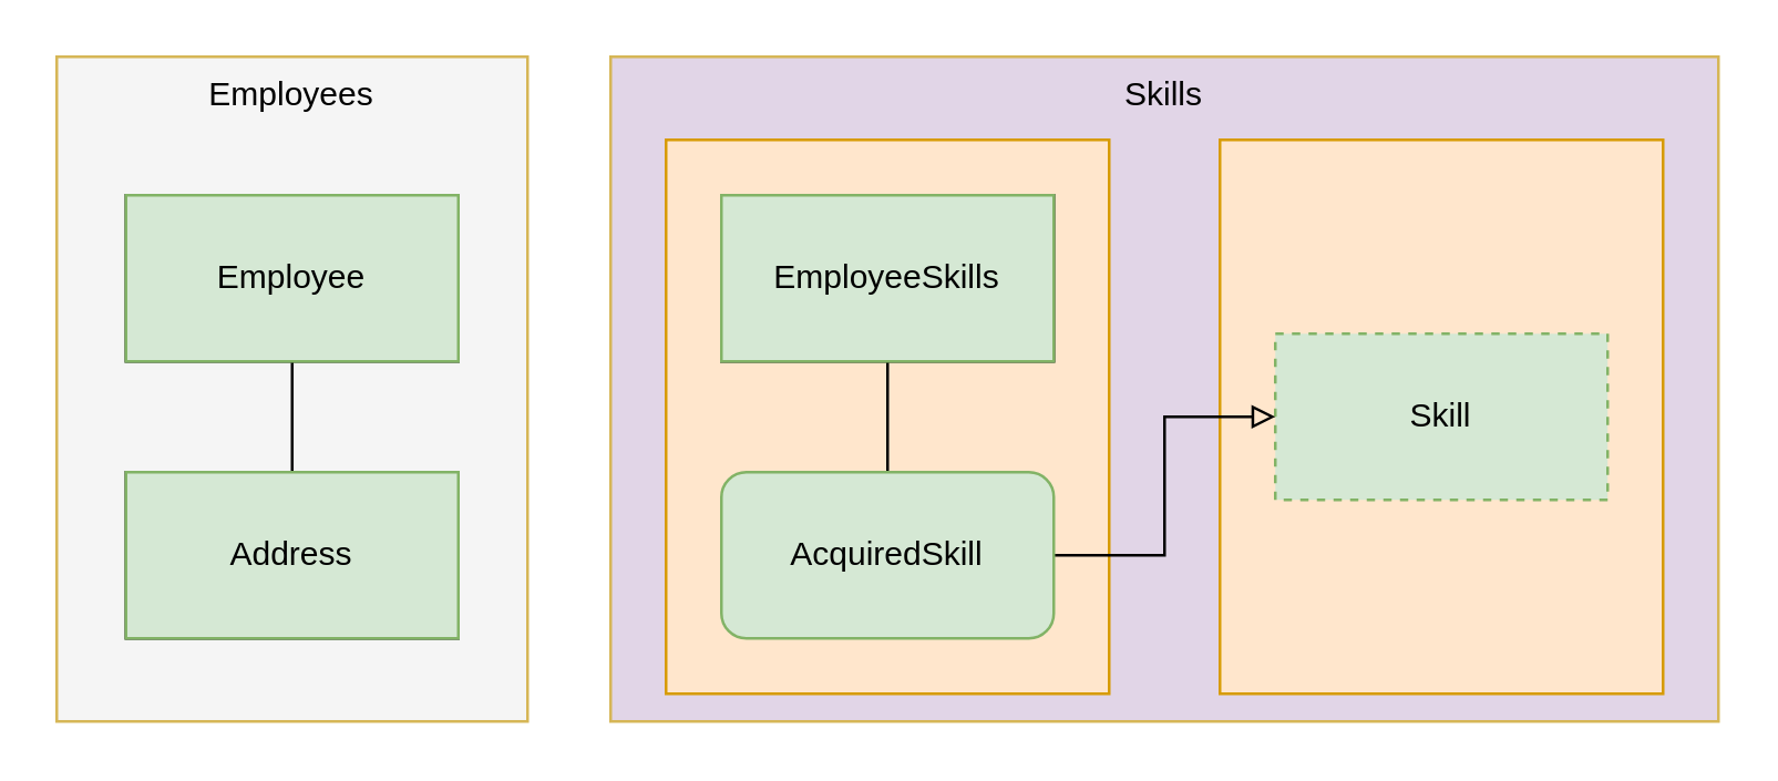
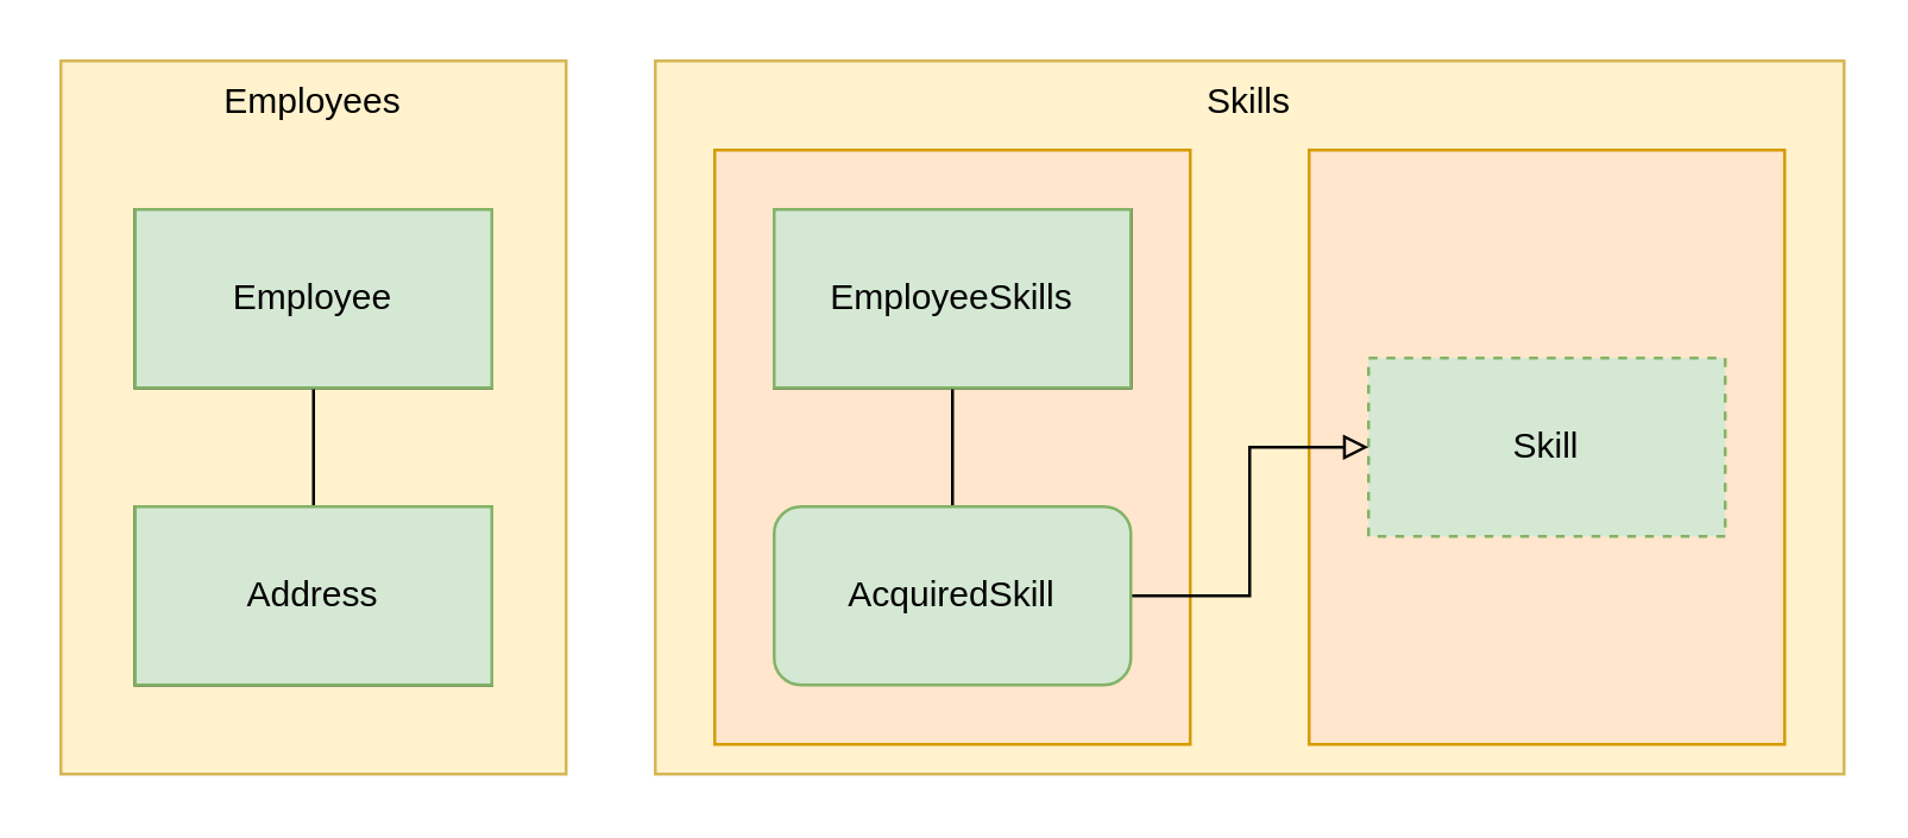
  <mxCell id="0" />
  <mxCell id="1" parent="0" />
- <mxCell id="2" value="Skills" style="rounded=0;whiteSpace=wrap;html=1;verticalAlign=top;fillColor=#e1d5e7;strokeColor=#d6b656;" vertex="1" parent="1"><mxGeometry x="220" y="20" width="400" height="240" as="geometry" /></mxCell>
+ <mxCell id="2" value="Skills" style="rounded=0;whiteSpace=wrap;html=1;verticalAlign=top;fillColor=#fff2cc;strokeColor=#d6b656;" vertex="1" parent="1"><mxGeometry x="220" y="20" width="400" height="240" as="geometry" /></mxCell>
  <mxCell id="3" value="" style="rounded=0;whiteSpace=wrap;html=1;fillColor=#ffe6cc;strokeColor=#d79b00;" vertex="1" parent="1"><mxGeometry x="440" y="50" width="160" height="200" as="geometry" /></mxCell>
  <mxCell id="4" value="" style="rounded=0;whiteSpace=wrap;html=1;fillColor=#ffe6cc;strokeColor=#d79b00;" vertex="1" parent="1"><mxGeometry x="240" y="50" width="160" height="200" as="geometry" /></mxCell>
- <mxCell id="5" value="Employees" style="rounded=0;whiteSpace=wrap;html=1;verticalAlign=top;fillColor=#f5f5f5;strokeColor=#d6b656;" vertex="1" parent="1"><mxGeometry x="20" y="20" width="170" height="240" as="geometry" /></mxCell>
+ <mxCell id="5" value="Employees" style="rounded=0;whiteSpace=wrap;html=1;verticalAlign=top;fillColor=#fff2cc;strokeColor=#d6b656;" vertex="1" parent="1"><mxGeometry x="20" y="20" width="170" height="240" as="geometry" /></mxCell>
  <mxCell id="6" style="edgeStyle=orthogonalEdgeStyle;rounded=0;orthogonalLoop=1;jettySize=auto;html=1;exitX=0.5;exitY=1;exitDx=0;exitDy=0;endArrow=none;endFill=0;" edge="1" parent="1" source="7" target="8"><mxGeometry relative="1" as="geometry" /></mxCell>
  <mxCell id="7" value="Employee" style="rounded=0;whiteSpace=wrap;html=1;" vertex="1" parent="1"><mxGeometry x="45" y="70" width="120" height="60" as="geometry" /></mxCell>
  <mxCell id="8" value="Address" style="rounded=0;whiteSpace=wrap;html=1;" vertex="1" parent="1"><mxGeometry x="45" y="170" width="120" height="60" as="geometry" /></mxCell>
  <mxCell id="9" value="Skill" style="rounded=0;whiteSpace=wrap;html=1;fillColor=#d5e8d4;strokeColor=#82b366;dashed=1;" vertex="1" parent="1"><mxGeometry x="460" y="120" width="120" height="60" as="geometry" /></mxCell>
  <mxCell id="10" style="edgeStyle=orthogonalEdgeStyle;rounded=0;orthogonalLoop=1;jettySize=auto;html=1;exitX=0.5;exitY=1;exitDx=0;exitDy=0;endArrow=none;endFill=0;" edge="1" parent="1" source="11" target="13"><mxGeometry relative="1" as="geometry" /></mxCell>
  <mxCell id="11" value="EmployeeSkills" style="rounded=0;whiteSpace=wrap;html=1;" vertex="1" parent="1"><mxGeometry x="260" y="70" width="120" height="60" as="geometry" /></mxCell>
  <mxCell id="12" style="edgeStyle=orthogonalEdgeStyle;rounded=0;orthogonalLoop=1;jettySize=auto;html=1;exitX=1;exitY=0.5;exitDx=0;exitDy=0;entryX=0;entryY=0.5;entryDx=0;entryDy=0;endArrow=block;endFill=0;" edge="1" parent="1" source="13" target="9"><mxGeometry relative="1" as="geometry" /></mxCell>
  <mxCell id="13" value="AcquiredSkill" style="whiteSpace=wrap;html=1;fillColor=#d5e8d4;strokeColor=#82b366;rounded=1;" vertex="1" parent="1"><mxGeometry x="260" y="170" width="120" height="60" as="geometry" /></mxCell>
  <mxCell id="14" value="Employee" style="rounded=0;whiteSpace=wrap;html=1;fillColor=#d5e8d4;strokeColor=#82b366;" vertex="1" parent="1"><mxGeometry x="45" y="70" width="120" height="60" as="geometry" /></mxCell>
  <mxCell id="15" value="Address" style="rounded=0;whiteSpace=wrap;html=1;fillColor=#d5e8d4;strokeColor=#82b366;" vertex="1" parent="1"><mxGeometry x="45" y="170" width="120" height="60" as="geometry" /></mxCell>
  <mxCell id="16" value="EmployeeSkills" style="rounded=0;whiteSpace=wrap;html=1;fillColor=#d5e8d4;strokeColor=#82b366;" vertex="1" parent="1"><mxGeometry x="260" y="70" width="120" height="60" as="geometry" /></mxCell>
